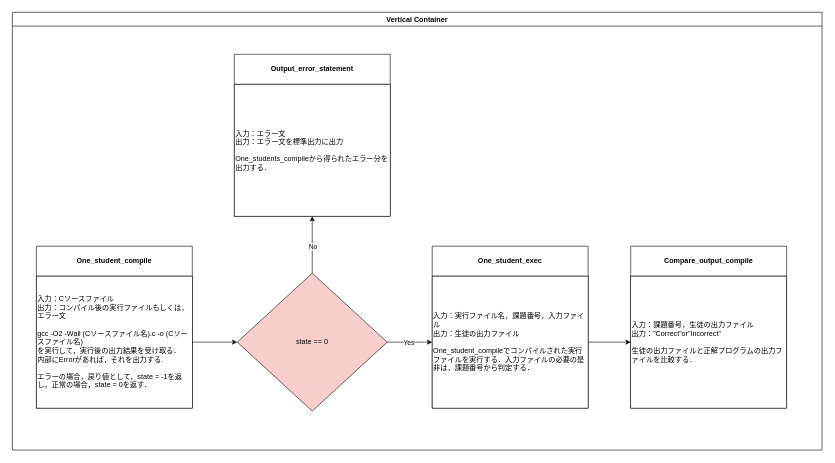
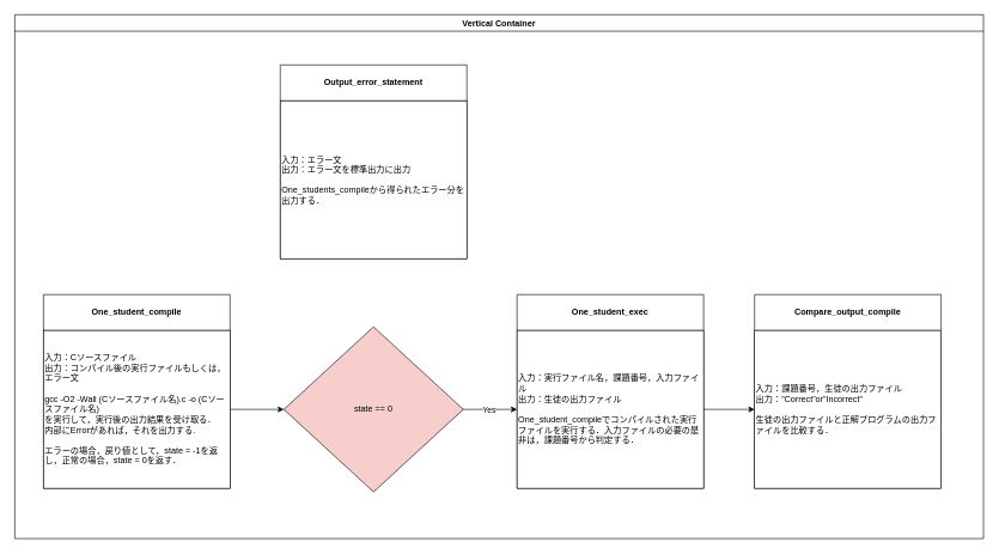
  <mxCell id="0" />
  <mxCell id="1" parent="0" />
  <mxCell id="2" value="One_student_compile" style="swimlane;whiteSpace=wrap;html=1;startSize=50;" vertex="1" parent="1"><mxGeometry x="60" y="410" width="260" height="270" as="geometry" /></mxCell>
  <mxCell id="3" value="入力：Cソースファイル&lt;br&gt;出力：コンパイル後の実行ファイルもしくは，エラー文&lt;br&gt;&lt;br&gt;gcc -O2 -Wall (Cソースファイル名).c -o (Cソースファイル名)&lt;br&gt;を実行して，実行後の出力結果を受け取る．&lt;br&gt;内部にErrorがあれば，それを出力する.&lt;br&gt;&lt;br&gt;エラーの場合，戻り値として，state = -1を返し，正常の場合，state = 0を返す．" style="whiteSpace=wrap;html=1;align=left;" vertex="1" parent="2"><mxGeometry y="50" width="260" height="220" as="geometry" /></mxCell>
  <mxCell id="4" value="Output_error_statement" style="swimlane;whiteSpace=wrap;html=1;startSize=50;" vertex="1" parent="1"><mxGeometry x="390" y="90" width="260" height="270" as="geometry" /></mxCell>
  <mxCell id="5" value="入力：エラー文&lt;br&gt;出力：エラー文を標準出力に出力&lt;br&gt;&lt;br&gt;One_students_compileから得られたエラー分を&lt;br&gt;出力する．" style="whiteSpace=wrap;html=1;align=left;" vertex="1" parent="4"><mxGeometry y="50" width="260" height="220" as="geometry" /></mxCell>
  <mxCell id="6" value="One_student_exec" style="swimlane;whiteSpace=wrap;html=1;startSize=50;" vertex="1" parent="1"><mxGeometry x="720" y="410" width="260" height="270" as="geometry" /></mxCell>
  <mxCell id="7" value="入力：実行ファイル名，課題番号，入力ファイル&lt;br&gt;出力：生徒の出力ファイル&lt;br&gt;&lt;br&gt;One_student_compileでコンパイルされた実行ファイルを実行する．入力ファイルの必要の是非は，課題番号から判定する．" style="whiteSpace=wrap;html=1;align=left;" vertex="1" parent="6"><mxGeometry y="50" width="260" height="220" as="geometry" /></mxCell>
  <mxCell id="8" value="Compare_output_compile" style="swimlane;whiteSpace=wrap;html=1;startSize=50;" vertex="1" parent="1"><mxGeometry x="1051" y="410" width="260" height="270" as="geometry" /></mxCell>
  <mxCell id="9" value="入力：課題番号，生徒の出力ファイル&lt;br&gt;出力：”Correct”or”Incorrect”&lt;br&gt;&lt;br&gt;生徒の出力ファイルと正解プログラムの出力ファイルを比較する．" style="whiteSpace=wrap;html=1;align=left;" vertex="1" parent="8"><mxGeometry y="50" width="260" height="220" as="geometry" /></mxCell>
  <mxCell id="10" value="Vertical Container" style="swimlane;whiteSpace=wrap;html=1;" vertex="1" parent="1"><mxGeometry x="20" y="20" width="1350" height="730" as="geometry" /></mxCell>
  <mxCell id="11" value="state == 0" style="rhombus;whiteSpace=wrap;html=1;fillColor=#f8cecc;" vertex="1" parent="10"><mxGeometry x="375" y="435" width="250" height="230" as="geometry" /></mxCell>
  <mxCell id="12" style="edgeStyle=none;html=1;" edge="1" parent="1" source="3" target="11"><mxGeometry relative="1" as="geometry" /></mxCell>
  <mxCell id="13" style="edgeStyle=none;html=1;entryX=0;entryY=0.5;entryDx=0;entryDy=0;" edge="1" parent="1" source="11" target="7"><mxGeometry relative="1" as="geometry" /></mxCell>
  <mxCell id="14" value="Yes" style="edgeLabel;html=1;align=center;verticalAlign=middle;resizable=0;points=[];" vertex="1" connectable="0" parent="13"><mxGeometry x="-0.242" y="2" relative="1" as="geometry"><mxPoint x="7" y="2" as="offset" /></mxGeometry></mxCell>
- <mxCell id="15" style="edgeStyle=none;html=1;entryX=0.5;entryY=1;entryDx=0;entryDy=0;" edge="1" parent="1" source="11" target="4"><mxGeometry relative="1" as="geometry" /></mxCell>
- <mxCell id="16" value="No" style="edgeLabel;html=1;align=center;verticalAlign=middle;resizable=0;points=[];" vertex="1" connectable="0" parent="15"><mxGeometry x="-0.047" relative="1" as="geometry"><mxPoint as="offset" /></mxGeometry></mxCell>
  <mxCell id="17" style="edgeStyle=none;html=1;entryX=0;entryY=0.5;entryDx=0;entryDy=0;" edge="1" parent="1" source="7" target="9"><mxGeometry relative="1" as="geometry" /></mxCell>
